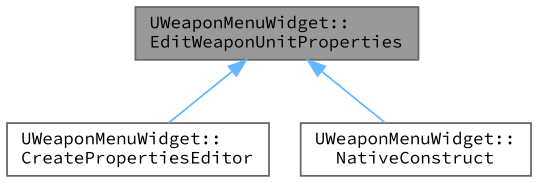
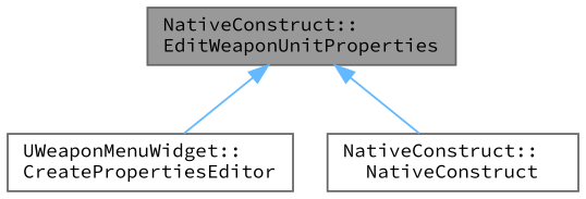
  digraph {
    fontname="Source Code Pro"
    rankdir=TB
    node [color=grey40 fillcolor=white fontname="Source Code Pro" fontsize=10 shape=box style=filled]
    edge [color=steelblue1 dir=back fontname="Source Code Pro" fontsize=10 labelfontname=Helvetica labelfontsize=10 style=solid]
-   n1 [color=gray40 fillcolor=grey60 fontcolor=black height=0.2 label="UWeaponMenuWidget::\lEditWeaponUnitProperties" width=0.4]
+   n1 [color=gray40 fillcolor=grey60 fontcolor=black height=0.2 label="NativeConstruct::\lEditWeaponUnitProperties" width=0.4]
    n2 [height=0.2 label="UWeaponMenuWidget::\lCreatePropertiesEditor" width=0.4]
-   n3 [height=0.2 label="UWeaponMenuWidget::\lNativeConstruct" width=0.4]
+   n3 [height=0.2 label="NativeConstruct::\lNativeConstruct" width=0.4]
    n1 -> n2
    n1 -> n3
  }
